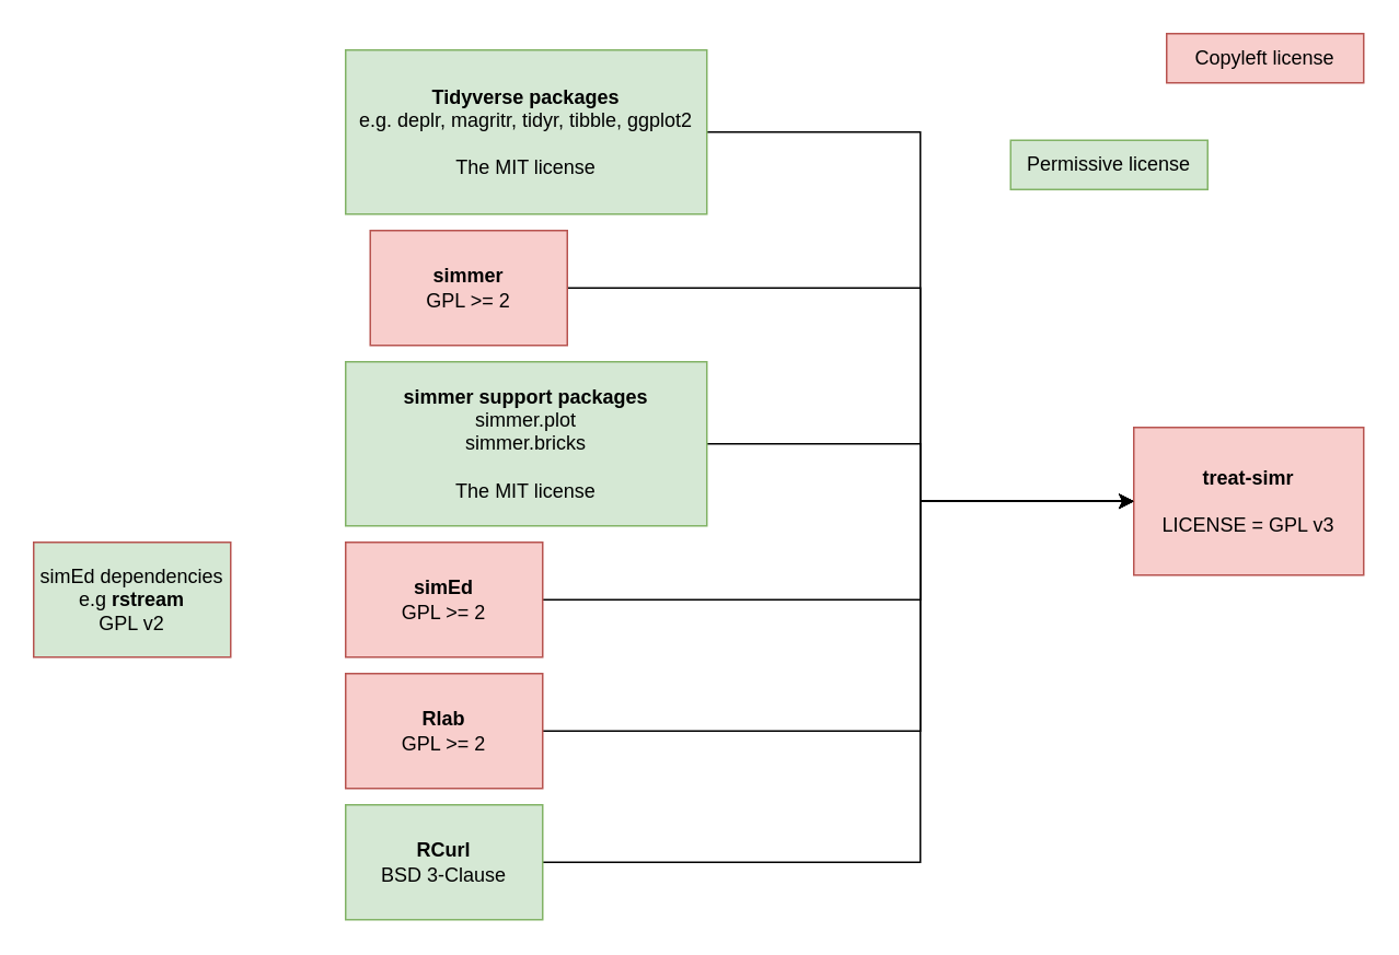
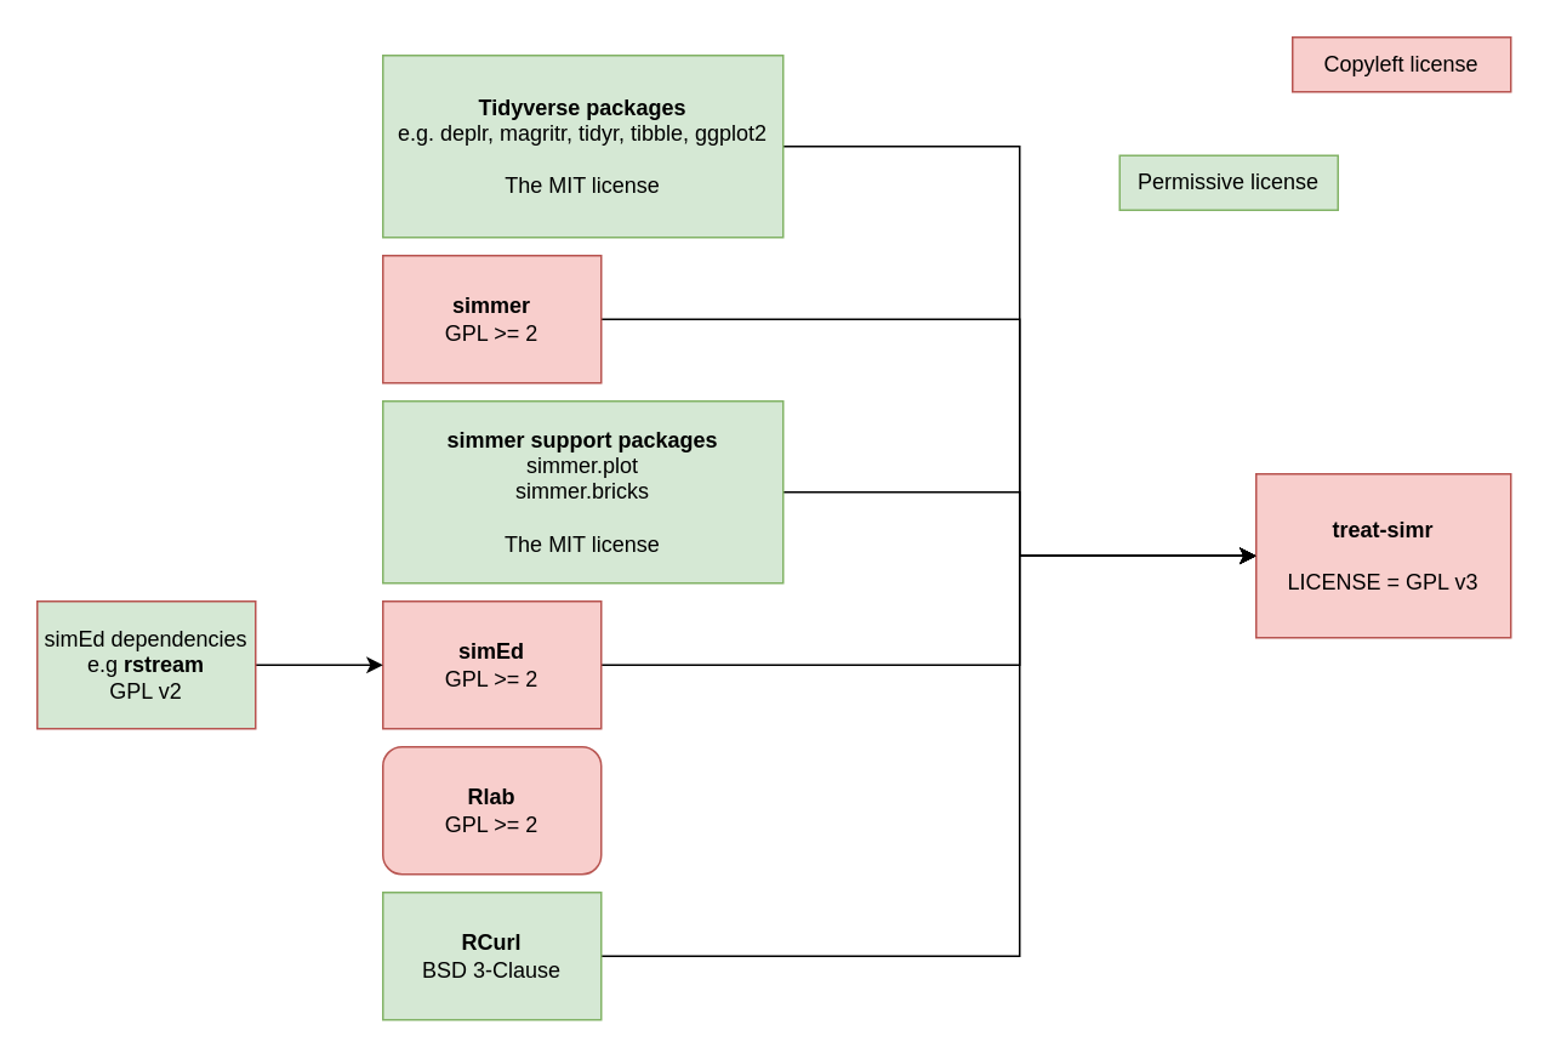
  <mxCell id="0" />
  <mxCell id="1" parent="0" />
  <mxCell id="2" style="edgeStyle=orthogonalEdgeStyle;rounded=0;orthogonalLoop=1;jettySize=auto;html=1;exitX=1;exitY=0.5;exitDx=0;exitDy=0;entryX=0;entryY=0.5;entryDx=0;entryDy=0;" edge="1" parent="1" source="3" target="10"><mxGeometry relative="1" as="geometry" /></mxCell>
  <mxCell id="3" value="&lt;div&gt;&lt;b&gt;Tidyverse&lt;/b&gt; &lt;b&gt;packages&lt;/b&gt;&lt;/div&gt;&lt;div&gt;e.g. deplr, magritr, tidyr, tibble, ggplot2&lt;br&gt;&lt;/div&gt;&lt;div&gt;&lt;br&gt;&lt;/div&gt;&lt;div&gt;The MIT license&lt;br&gt;&lt;/div&gt;" style="rounded=0;whiteSpace=wrap;html=1;fillColor=#d5e8d4;strokeColor=#82b366;" vertex="1" parent="1"><mxGeometry x="210" y="30" width="220" height="100" as="geometry" /></mxCell>
  <mxCell id="4" style="edgeStyle=orthogonalEdgeStyle;rounded=0;orthogonalLoop=1;jettySize=auto;html=1;exitX=1;exitY=0.5;exitDx=0;exitDy=0;" edge="1" parent="1" source="5" target="10"><mxGeometry relative="1" as="geometry" /></mxCell>
  <mxCell id="5" value="&lt;div&gt;&lt;b&gt;simmer support packages&lt;/b&gt;&lt;br&gt;&lt;/div&gt;&lt;div&gt;simmer.plot&lt;/div&gt;&lt;div&gt;simmer.bricks&lt;/div&gt;&lt;div&gt;&lt;br&gt;&lt;/div&gt;&lt;div&gt;The MIT license&lt;br&gt;&lt;/div&gt;" style="rounded=0;whiteSpace=wrap;html=1;fillColor=#d5e8d4;strokeColor=#82b366;" vertex="1" parent="1"><mxGeometry x="210" y="220" width="220" height="100" as="geometry" /></mxCell>
  <mxCell id="6" style="edgeStyle=orthogonalEdgeStyle;rounded=0;orthogonalLoop=1;jettySize=auto;html=1;exitX=1;exitY=0.5;exitDx=0;exitDy=0;entryX=0;entryY=0.5;entryDx=0;entryDy=0;" edge="1" parent="1" source="7" target="10"><mxGeometry relative="1" as="geometry"><Array as="points"><mxPoint x="560" y="365" /><mxPoint x="560" y="305" /></Array></mxGeometry></mxCell>
  <mxCell id="7" value="&lt;div&gt;&lt;b&gt;simEd&lt;/b&gt;&lt;/div&gt;&lt;div&gt;GPL &amp;gt;= 2&lt;br&gt;&lt;/div&gt;" style="rounded=0;whiteSpace=wrap;html=1;fillColor=#f8cecc;strokeColor=#b85450;" vertex="1" parent="1"><mxGeometry x="210" y="330" width="120" height="70" as="geometry" /></mxCell>
- <mxCell id="8" style="edgeStyle=orthogonalEdgeStyle;rounded=0;orthogonalLoop=1;jettySize=auto;html=1;exitX=1;exitY=0.5;exitDx=0;exitDy=0;entryX=0;entryY=0.5;entryDx=0;entryDy=0;" edge="1" parent="1" source="9" target="10"><mxGeometry relative="1" as="geometry"><Array as="points"><mxPoint x="560" y="445" /><mxPoint x="560" y="305" /></Array></mxGeometry></mxCell>
- <mxCell id="9" value="&lt;div&gt;&lt;b&gt;Rlab&lt;/b&gt;&lt;/div&gt;&lt;div&gt;GPL &amp;gt;= 2&lt;br&gt;&lt;/div&gt;" style="rounded=0;whiteSpace=wrap;html=1;fillColor=#f8cecc;strokeColor=#b85450;" vertex="1" parent="1"><mxGeometry x="210" y="410" width="120" height="70" as="geometry" /></mxCell>
+ <mxCell id="9" value="&lt;div&gt;&lt;b&gt;Rlab&lt;/b&gt;&lt;/div&gt;&lt;div&gt;GPL &amp;gt;= 2&lt;br&gt;&lt;/div&gt;" style="whiteSpace=wrap;html=1;fillColor=#f8cecc;strokeColor=#b85450;rounded=1;" vertex="1" parent="1"><mxGeometry x="210" y="410" width="120" height="70" as="geometry" /></mxCell>
  <mxCell id="10" value="&lt;div&gt;&lt;b&gt;treat-simr&lt;/b&gt;&lt;/div&gt;&lt;div&gt;&lt;br&gt;&lt;/div&gt;&lt;div&gt;LICENSE = GPL v3&lt;br&gt;&lt;/div&gt;" style="rounded=0;whiteSpace=wrap;html=1;fillColor=#f8cecc;strokeColor=#b85450;" vertex="1" parent="1"><mxGeometry x="690" y="260" width="140" height="90" as="geometry" /></mxCell>
+ <mxCell id="11" style="edgeStyle=orthogonalEdgeStyle;rounded=0;orthogonalLoop=1;jettySize=auto;html=1;exitX=1;exitY=0.5;exitDx=0;exitDy=0;entryX=0;entryY=0.5;entryDx=0;entryDy=0;" edge="1" parent="1" source="12" target="7"><mxGeometry relative="1" as="geometry" /></mxCell>
  <mxCell id="12" value="&lt;div&gt;simEd dependencies&lt;br&gt;&lt;/div&gt;&lt;div&gt;e.g &lt;b&gt;rstream&lt;/b&gt;&lt;/div&gt;&lt;div&gt;GPL v2&lt;br&gt;&lt;/div&gt;" style="rounded=0;whiteSpace=wrap;html=1;fillColor=#d5e8d4;strokeColor=#b85450;" vertex="1" parent="1"><mxGeometry x="20" y="330" width="120" height="70" as="geometry" /></mxCell>
  <mxCell id="13" style="edgeStyle=orthogonalEdgeStyle;rounded=0;orthogonalLoop=1;jettySize=auto;html=1;exitX=1;exitY=0.5;exitDx=0;exitDy=0;entryX=0;entryY=0.5;entryDx=0;entryDy=0;" edge="1" parent="1" source="14" target="10"><mxGeometry relative="1" as="geometry"><Array as="points"><mxPoint x="560" y="525" /><mxPoint x="560" y="305" /></Array></mxGeometry></mxCell>
  <mxCell id="14" value="&lt;div&gt;&lt;b&gt;RCurl&lt;/b&gt;&lt;/div&gt;&lt;div&gt;BSD 3-Clause&lt;br&gt;&lt;/div&gt;" style="rounded=0;whiteSpace=wrap;html=1;fillColor=#d5e8d4;strokeColor=#82b366;" vertex="1" parent="1"><mxGeometry x="210" y="490" width="120" height="70" as="geometry" /></mxCell>
  <mxCell id="15" style="edgeStyle=orthogonalEdgeStyle;rounded=0;orthogonalLoop=1;jettySize=auto;html=1;exitX=1;exitY=0.5;exitDx=0;exitDy=0;entryX=0;entryY=0.5;entryDx=0;entryDy=0;" edge="1" parent="1" source="16" target="10"><mxGeometry relative="1" as="geometry"><Array as="points"><mxPoint x="560" y="175" /><mxPoint x="560" y="305" /></Array></mxGeometry></mxCell>
- <mxCell id="16" value="&lt;div&gt;&lt;b&gt;simmer&lt;/b&gt;&lt;/div&gt;&lt;div&gt;GPL &amp;gt;= 2&lt;br&gt;&lt;/div&gt;" style="rounded=0;whiteSpace=wrap;html=1;fillColor=#f8cecc;strokeColor=#b85450;" vertex="1" parent="1"><mxGeometry x="225" y="140" width="120" height="70" as="geometry" /></mxCell>
+ <mxCell id="16" value="&lt;div&gt;&lt;b&gt;simmer&lt;/b&gt;&lt;/div&gt;&lt;div&gt;GPL &amp;gt;= 2&lt;br&gt;&lt;/div&gt;" style="rounded=0;whiteSpace=wrap;html=1;fillColor=#f8cecc;strokeColor=#b85450;" vertex="1" parent="1"><mxGeometry x="210" y="140" width="120" height="70" as="geometry" /></mxCell>
  <mxCell id="17" value="Copyleft license" style="rounded=0;whiteSpace=wrap;html=1;fillColor=#f8cecc;strokeColor=#b85450;" vertex="1" parent="1"><mxGeometry x="710" y="20" width="120" height="30" as="geometry" /></mxCell>
  <mxCell id="18" value="Permissive license" style="rounded=0;whiteSpace=wrap;html=1;fillColor=#d5e8d4;strokeColor=#82b366;" vertex="1" parent="1"><mxGeometry x="615" y="85" width="120" height="30" as="geometry" /></mxCell>
